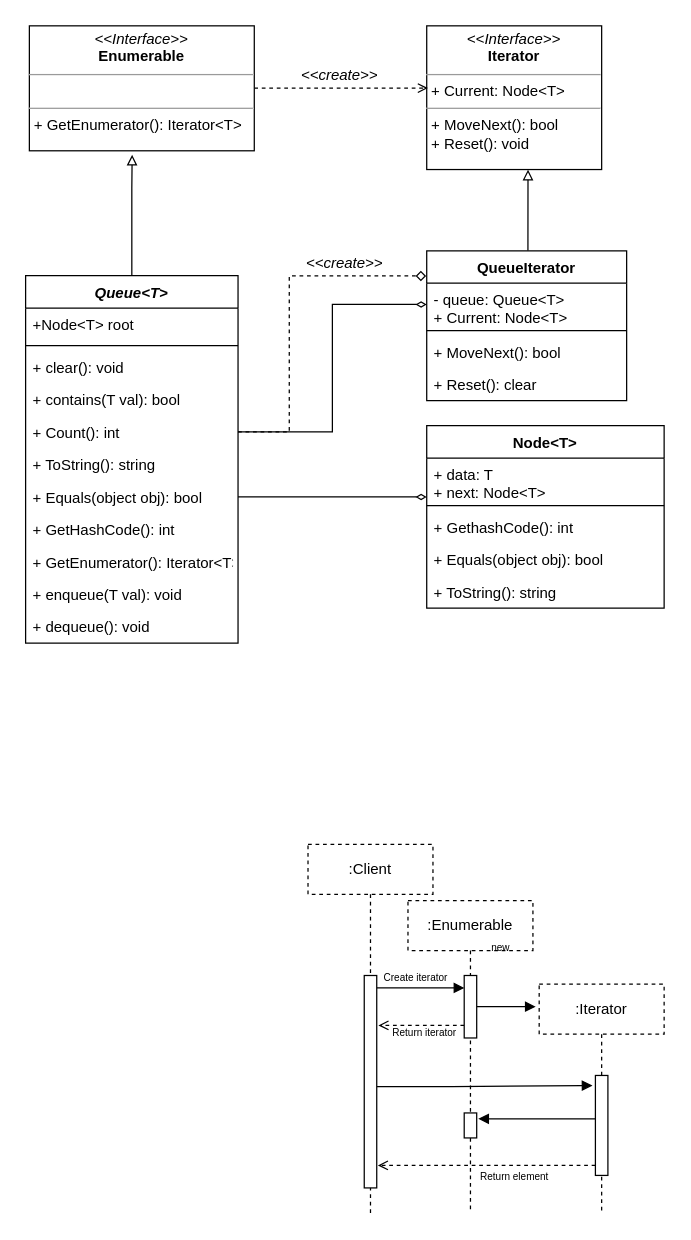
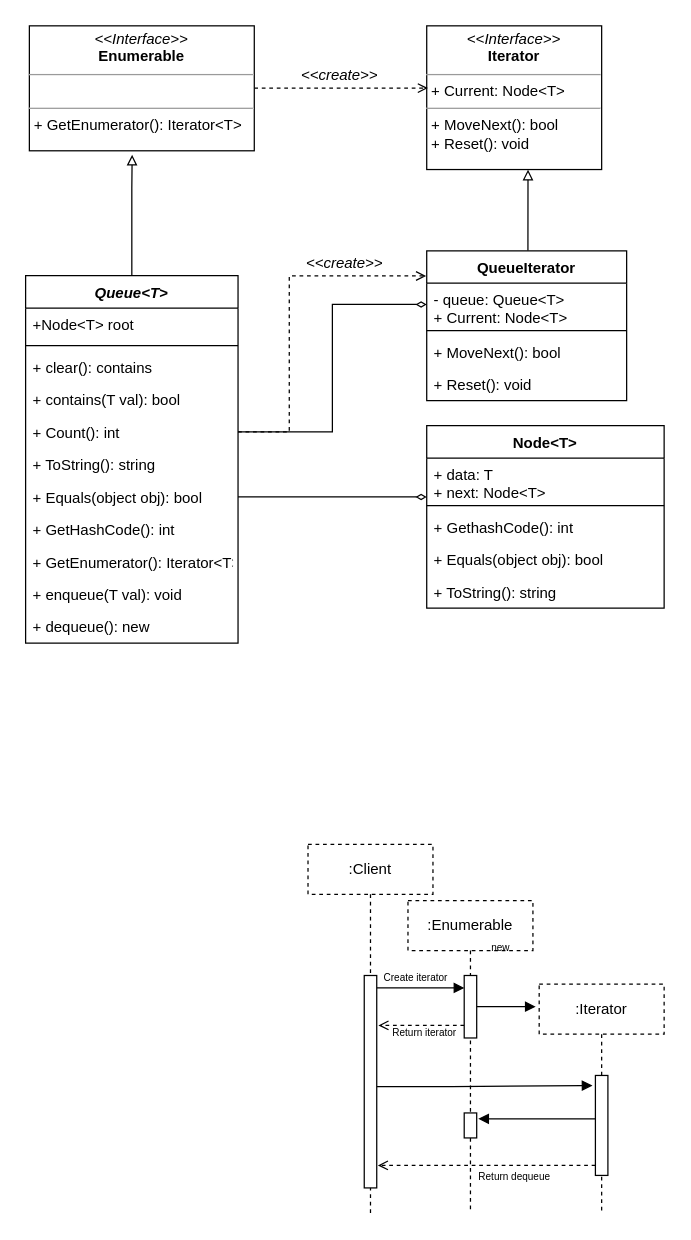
  <mxCell id="0" />
  <mxCell id="1" parent="0" />
  <mxCell id="2" value=":Enumerable" style="shape=umlLifeline;perimeter=lifelinePerimeter;whiteSpace=wrap;html=1;container=1;collapsible=0;recursiveResize=0;outlineConnect=0;dashed=1;" vertex="1" parent="1"><mxGeometry x="326" y="720" width="100" height="250" as="geometry" /></mxCell>
  <mxCell id="3" value=":Client" style="shape=umlLifeline;perimeter=lifelinePerimeter;whiteSpace=wrap;html=1;container=1;collapsible=0;recursiveResize=0;outlineConnect=0;dashed=1;" vertex="1" parent="1"><mxGeometry x="246" y="675" width="100" height="295" as="geometry" /></mxCell>
  <mxCell id="4" style="edgeStyle=orthogonalEdgeStyle;rounded=0;orthogonalLoop=1;jettySize=auto;html=1;exitX=0.5;exitY=0;exitDx=0;exitDy=0;entryX=0.457;entryY=1.032;entryDx=0;entryDy=0;entryPerimeter=0;endArrow=block;endFill=0;" edge="1" parent="1" source="5" target="31"><mxGeometry relative="1" as="geometry"><Array as="points"><mxPoint x="105" y="150" /><mxPoint x="105" y="150" /></Array></mxGeometry></mxCell>
  <mxCell id="5" value="Queue&lt;T&gt;" style="swimlane;fontStyle=3;align=center;verticalAlign=top;childLayout=stackLayout;horizontal=1;startSize=26;horizontalStack=0;resizeParent=1;resizeLast=0;collapsible=1;marginBottom=0;rounded=0;shadow=0;strokeWidth=1;" parent="1" vertex="1"><mxGeometry x="20" y="220" width="170" height="294" as="geometry"><mxRectangle x="230" y="140" width="160" height="26" as="alternateBounds" /></mxGeometry></mxCell>
  <mxCell id="6" value="+Node&lt;T&gt; root" style="text;align=left;verticalAlign=top;spacingLeft=4;spacingRight=4;overflow=hidden;rotatable=0;points=[[0,0.5],[1,0.5]];portConstraint=eastwest;" parent="5" vertex="1"><mxGeometry y="26" width="170" height="26" as="geometry" /></mxCell>
  <mxCell id="7" value="" style="line;html=1;strokeWidth=1;align=left;verticalAlign=middle;spacingTop=-1;spacingLeft=3;spacingRight=3;rotatable=0;labelPosition=right;points=[];portConstraint=eastwest;" parent="5" vertex="1"><mxGeometry y="52" width="170" height="8" as="geometry" /></mxCell>
- <mxCell id="8" value="+ clear(): void&#10;&#10;" style="text;align=left;verticalAlign=top;spacingLeft=4;spacingRight=4;overflow=hidden;rotatable=0;points=[[0,0.5],[1,0.5]];portConstraint=eastwest;" parent="5" vertex="1"><mxGeometry y="60" width="170" height="26" as="geometry" /></mxCell>
+ <mxCell id="8" value="+ clear(): contains&#10;&#10;" style="text;align=left;verticalAlign=top;spacingLeft=4;spacingRight=4;overflow=hidden;rotatable=0;points=[[0,0.5],[1,0.5]];portConstraint=eastwest;" parent="5" vertex="1"><mxGeometry y="60" width="170" height="26" as="geometry" /></mxCell>
  <mxCell id="9" value="+ contains(T val): bool&#10;" style="text;align=left;verticalAlign=top;spacingLeft=4;spacingRight=4;overflow=hidden;rotatable=0;points=[[0,0.5],[1,0.5]];portConstraint=eastwest;" vertex="1" parent="5"><mxGeometry y="86" width="170" height="26" as="geometry" /></mxCell>
  <mxCell id="10" value="+ Count(): int&#10;" style="text;align=left;verticalAlign=top;spacingLeft=4;spacingRight=4;overflow=hidden;rotatable=0;points=[[0,0.5],[1,0.5]];portConstraint=eastwest;" vertex="1" parent="5"><mxGeometry y="112" width="170" height="26" as="geometry" /></mxCell>
  <mxCell id="11" value="+ ToString(): string&#10;" style="text;align=left;verticalAlign=top;spacingLeft=4;spacingRight=4;overflow=hidden;rotatable=0;points=[[0,0.5],[1,0.5]];portConstraint=eastwest;" vertex="1" parent="5"><mxGeometry y="138" width="170" height="26" as="geometry" /></mxCell>
  <mxCell id="12" value="+ Equals(object obj): bool" style="text;align=left;verticalAlign=top;spacingLeft=4;spacingRight=4;overflow=hidden;rotatable=0;points=[[0,0.5],[1,0.5]];portConstraint=eastwest;" vertex="1" parent="5"><mxGeometry y="164" width="170" height="26" as="geometry" /></mxCell>
  <mxCell id="13" value="+ GetHashCode(): int" style="text;align=left;verticalAlign=top;spacingLeft=4;spacingRight=4;overflow=hidden;rotatable=0;points=[[0,0.5],[1,0.5]];portConstraint=eastwest;" vertex="1" parent="5"><mxGeometry y="190" width="170" height="26" as="geometry" /></mxCell>
  <mxCell id="14" value="+ GetEnumerator(): Iterator&lt;T&gt;" style="text;align=left;verticalAlign=top;spacingLeft=4;spacingRight=4;overflow=hidden;rotatable=0;points=[[0,0.5],[1,0.5]];portConstraint=eastwest;" vertex="1" parent="5"><mxGeometry y="216" width="170" height="26" as="geometry" /></mxCell>
  <mxCell id="15" value="+ enqueue(T val): void" style="text;align=left;verticalAlign=top;spacingLeft=4;spacingRight=4;overflow=hidden;rotatable=0;points=[[0,0.5],[1,0.5]];portConstraint=eastwest;" vertex="1" parent="5"><mxGeometry y="242" width="170" height="26" as="geometry" /></mxCell>
- <mxCell id="16" value="+ dequeue(): void" style="text;align=left;verticalAlign=top;spacingLeft=4;spacingRight=4;overflow=hidden;rotatable=0;points=[[0,0.5],[1,0.5]];portConstraint=eastwest;" vertex="1" parent="5"><mxGeometry y="268" width="170" height="26" as="geometry" /></mxCell>
+ <mxCell id="16" value="+ dequeue(): new" style="text;align=left;verticalAlign=top;spacingLeft=4;spacingRight=4;overflow=hidden;rotatable=0;points=[[0,0.5],[1,0.5]];portConstraint=eastwest;" vertex="1" parent="5"><mxGeometry y="268" width="170" height="26" as="geometry" /></mxCell>
  <mxCell id="17" style="edgeStyle=orthogonalEdgeStyle;rounded=0;orthogonalLoop=1;jettySize=auto;html=1;entryX=0.579;entryY=1.001;entryDx=0;entryDy=0;entryPerimeter=0;endArrow=block;endFill=0;" edge="1" parent="1" source="18" target="29"><mxGeometry relative="1" as="geometry"><Array as="points"><mxPoint x="422" y="190" /><mxPoint x="422" y="190" /></Array></mxGeometry></mxCell>
  <mxCell id="18" value="QueueIterator" style="swimlane;fontStyle=1;align=center;verticalAlign=top;childLayout=stackLayout;horizontal=1;startSize=26;horizontalStack=0;resizeParent=1;resizeParentMax=0;resizeLast=0;collapsible=1;marginBottom=0;" vertex="1" parent="1"><mxGeometry x="341" y="200" width="160" height="120" as="geometry" /></mxCell>
  <mxCell id="19" value="- queue: Queue&lt;T&gt;&#10;+ Current: Node&lt;T&gt;" style="text;strokeColor=none;fillColor=none;align=left;verticalAlign=top;spacingLeft=4;spacingRight=4;overflow=hidden;rotatable=0;points=[[0,0.5],[1,0.5]];portConstraint=eastwest;" vertex="1" parent="18"><mxGeometry y="26" width="160" height="34" as="geometry" /></mxCell>
  <mxCell id="20" value="" style="line;strokeWidth=1;fillColor=none;align=left;verticalAlign=middle;spacingTop=-1;spacingLeft=3;spacingRight=3;rotatable=0;labelPosition=right;points=[];portConstraint=eastwest;" vertex="1" parent="18"><mxGeometry y="60" width="160" height="8" as="geometry" /></mxCell>
  <mxCell id="21" value="+ MoveNext(): bool" style="text;strokeColor=none;fillColor=none;align=left;verticalAlign=top;spacingLeft=4;spacingRight=4;overflow=hidden;rotatable=0;points=[[0,0.5],[1,0.5]];portConstraint=eastwest;" vertex="1" parent="18"><mxGeometry y="68" width="160" height="26" as="geometry" /></mxCell>
- <mxCell id="22" value="+ Reset(): clear" style="text;strokeColor=none;fillColor=none;align=left;verticalAlign=top;spacingLeft=4;spacingRight=4;overflow=hidden;rotatable=0;points=[[0,0.5],[1,0.5]];portConstraint=eastwest;" vertex="1" parent="18"><mxGeometry y="94" width="160" height="26" as="geometry" /></mxCell>
+ <mxCell id="22" value="+ Reset(): void" style="text;strokeColor=none;fillColor=none;align=left;verticalAlign=top;spacingLeft=4;spacingRight=4;overflow=hidden;rotatable=0;points=[[0,0.5],[1,0.5]];portConstraint=eastwest;" vertex="1" parent="18"><mxGeometry y="94" width="160" height="26" as="geometry" /></mxCell>
  <mxCell id="23" value="Node&lt;T&gt;" style="swimlane;fontStyle=1;align=center;verticalAlign=top;childLayout=stackLayout;horizontal=1;startSize=26;horizontalStack=0;resizeParent=1;resizeParentMax=0;resizeLast=0;collapsible=1;marginBottom=0;" vertex="1" parent="1"><mxGeometry x="341" y="340" width="190" height="146" as="geometry" /></mxCell>
  <mxCell id="24" value="+ data: T&#10;+ next: Node&lt;T&gt;" style="text;strokeColor=none;fillColor=none;align=left;verticalAlign=top;spacingLeft=4;spacingRight=4;overflow=hidden;rotatable=0;points=[[0,0.5],[1,0.5]];portConstraint=eastwest;" vertex="1" parent="23"><mxGeometry y="26" width="190" height="34" as="geometry" /></mxCell>
  <mxCell id="25" value="" style="line;strokeWidth=1;fillColor=none;align=left;verticalAlign=middle;spacingTop=-1;spacingLeft=3;spacingRight=3;rotatable=0;labelPosition=right;points=[];portConstraint=eastwest;" vertex="1" parent="23"><mxGeometry y="60" width="190" height="8" as="geometry" /></mxCell>
  <mxCell id="26" value="+ GethashCode(): int" style="text;strokeColor=none;fillColor=none;align=left;verticalAlign=top;spacingLeft=4;spacingRight=4;overflow=hidden;rotatable=0;points=[[0,0.5],[1,0.5]];portConstraint=eastwest;" vertex="1" parent="23"><mxGeometry y="68" width="190" height="26" as="geometry" /></mxCell>
  <mxCell id="27" value="+ Equals(object obj): bool" style="text;strokeColor=none;fillColor=none;align=left;verticalAlign=top;spacingLeft=4;spacingRight=4;overflow=hidden;rotatable=0;points=[[0,0.5],[1,0.5]];portConstraint=eastwest;" vertex="1" parent="23"><mxGeometry y="94" width="190" height="26" as="geometry" /></mxCell>
  <mxCell id="28" value="+ ToString(): string" style="text;strokeColor=none;fillColor=none;align=left;verticalAlign=top;spacingLeft=4;spacingRight=4;overflow=hidden;rotatable=0;points=[[0,0.5],[1,0.5]];portConstraint=eastwest;" vertex="1" parent="23"><mxGeometry y="120" width="190" height="26" as="geometry" /></mxCell>
  <mxCell id="29" value="&lt;p style=&quot;margin: 0px ; margin-top: 4px ; text-align: center&quot;&gt;&lt;i&gt;&amp;lt;&amp;lt;Interface&amp;gt;&amp;gt;&lt;/i&gt;&lt;br&gt;&lt;b&gt;Iterator&lt;/b&gt;&lt;/p&gt;&lt;hr size=&quot;1&quot;&gt;&lt;p style=&quot;margin: 0px ; margin-left: 4px&quot;&gt;+ Current: Node&amp;lt;T&amp;gt;&lt;br&gt;&lt;/p&gt;&lt;hr size=&quot;1&quot;&gt;&lt;p style=&quot;margin: 0px ; margin-left: 4px&quot;&gt;+ MoveNext(): bool&lt;br&gt;+ Reset(): void&lt;/p&gt;" style="verticalAlign=top;align=left;overflow=fill;fontSize=12;fontFamily=Helvetica;html=1;" vertex="1" parent="1"><mxGeometry x="341" y="20" width="140" height="115" as="geometry" /></mxCell>
  <mxCell id="30" style="edgeStyle=orthogonalEdgeStyle;rounded=0;orthogonalLoop=1;jettySize=auto;html=1;entryX=0.007;entryY=0.433;entryDx=0;entryDy=0;entryPerimeter=0;dashed=1;endArrow=open;endFill=0;" edge="1" parent="1" source="31" target="29"><mxGeometry relative="1" as="geometry"><Array as="points"><mxPoint x="272" y="70" /></Array></mxGeometry></mxCell>
  <mxCell id="31" value="&lt;p style=&quot;margin: 0px ; margin-top: 4px ; text-align: center&quot;&gt;&lt;i&gt;&amp;lt;&amp;lt;Interface&amp;gt;&amp;gt;&lt;/i&gt;&lt;br&gt;&lt;b&gt;Enumerable&lt;/b&gt;&lt;/p&gt;&lt;hr size=&quot;1&quot;&gt;&lt;p style=&quot;margin: 0px ; margin-left: 4px&quot;&gt;&lt;br&gt;&lt;/p&gt;&lt;hr size=&quot;1&quot;&gt;&lt;p style=&quot;margin: 0px ; margin-left: 4px&quot;&gt;+&amp;nbsp;GetEnumerator(): Iterator&amp;lt;T&amp;gt;&lt;/p&gt;" style="verticalAlign=top;align=left;overflow=fill;fontSize=12;fontFamily=Helvetica;html=1;" vertex="1" parent="1"><mxGeometry x="23" y="20" width="180" height="100" as="geometry" /></mxCell>
  <mxCell id="32" style="edgeStyle=orthogonalEdgeStyle;rounded=0;orthogonalLoop=1;jettySize=auto;html=1;exitX=1;exitY=0.5;exitDx=0;exitDy=0;entryX=0;entryY=0.5;entryDx=0;entryDy=0;endArrow=diamondThin;endFill=0;" edge="1" parent="1" source="10" target="19"><mxGeometry relative="1" as="geometry" /></mxCell>
- <mxCell id="33" style="edgeStyle=orthogonalEdgeStyle;rounded=0;orthogonalLoop=1;jettySize=auto;html=1;exitX=1;exitY=0.5;exitDx=0;exitDy=0;entryX=-0.003;entryY=0.168;entryDx=0;entryDy=0;entryPerimeter=0;dashed=1;endArrow=diamond;endFill=0;" edge="1" parent="1" source="10" target="18"><mxGeometry relative="1" as="geometry"><Array as="points"><mxPoint x="231" y="345" /><mxPoint x="231" y="220" /></Array></mxGeometry></mxCell>
+ <mxCell id="33" style="edgeStyle=orthogonalEdgeStyle;rounded=0;orthogonalLoop=1;jettySize=auto;html=1;exitX=1;exitY=0.5;exitDx=0;exitDy=0;entryX=-0.003;entryY=0.168;entryDx=0;entryDy=0;entryPerimeter=0;dashed=1;endArrow=open;endFill=0;" edge="1" parent="1" source="10" target="18"><mxGeometry relative="1" as="geometry"><Array as="points"><mxPoint x="231" y="345" /><mxPoint x="231" y="220" /></Array></mxGeometry></mxCell>
  <mxCell id="34" style="edgeStyle=orthogonalEdgeStyle;rounded=0;orthogonalLoop=1;jettySize=auto;html=1;entryX=0;entryY=0.912;entryDx=0;entryDy=0;entryPerimeter=0;endArrow=diamondThin;endFill=0;" edge="1" parent="1" source="12" target="24"><mxGeometry relative="1" as="geometry" /></mxCell>
  <mxCell id="35" value="&lt;i&gt;&amp;lt;&amp;lt;create&amp;gt;&amp;gt;&lt;/i&gt;" style="text;html=1;resizable=0;autosize=1;align=center;verticalAlign=middle;points=[];fillColor=none;strokeColor=none;rounded=0;" vertex="1" parent="1"><mxGeometry x="231" y="50" width="80" height="20" as="geometry" /></mxCell>
  <mxCell id="36" value="&lt;i&gt;&amp;lt;&amp;lt;create&amp;gt;&amp;gt;&lt;/i&gt;" style="text;html=1;resizable=0;autosize=1;align=center;verticalAlign=middle;points=[];fillColor=none;strokeColor=none;rounded=0;" vertex="1" parent="1"><mxGeometry x="235" y="200" width="80" height="20" as="geometry" /></mxCell>
  <mxCell id="37" style="edgeStyle=orthogonalEdgeStyle;rounded=0;orthogonalLoop=1;jettySize=auto;html=1;entryX=0.012;entryY=0.199;entryDx=0;entryDy=0;entryPerimeter=0;endArrow=block;endFill=1;" edge="1" parent="1" source="39" target="42"><mxGeometry relative="1" as="geometry"><Array as="points"><mxPoint x="341" y="790" /><mxPoint x="341" y="790" /></Array></mxGeometry></mxCell>
  <mxCell id="38" style="edgeStyle=orthogonalEdgeStyle;rounded=0;orthogonalLoop=1;jettySize=auto;html=1;entryX=-0.236;entryY=0.101;entryDx=0;entryDy=0;entryPerimeter=0;endArrow=block;endFill=1;" edge="1" parent="1" source="39" target="51"><mxGeometry relative="1" as="geometry"><Array as="points"><mxPoint x="361" y="869" /><mxPoint x="361" y="869" /></Array></mxGeometry></mxCell>
  <mxCell id="39" value="" style="html=1;points=[];perimeter=orthogonalPerimeter;" vertex="1" parent="1"><mxGeometry x="291" y="780" width="10" height="170" as="geometry" /></mxCell>
  <mxCell id="40" style="edgeStyle=orthogonalEdgeStyle;rounded=0;orthogonalLoop=1;jettySize=auto;html=1;entryX=1.132;entryY=0.235;entryDx=0;entryDy=0;entryPerimeter=0;endArrow=open;endFill=0;dashed=1;" edge="1" parent="1" source="42" target="39"><mxGeometry relative="1" as="geometry"><Array as="points"><mxPoint x="351" y="820" /><mxPoint x="351" y="820" /></Array></mxGeometry></mxCell>
  <mxCell id="41" style="edgeStyle=orthogonalEdgeStyle;rounded=0;orthogonalLoop=1;jettySize=auto;html=1;entryX=-0.024;entryY=0.624;entryDx=0;entryDy=0;entryPerimeter=0;endArrow=block;endFill=1;" edge="1" parent="1" source="42"><mxGeometry relative="1" as="geometry"><mxPoint x="428.2" y="804.96" as="targetPoint" /></mxGeometry></mxCell>
  <mxCell id="42" value="" style="html=1;points=[];perimeter=orthogonalPerimeter;" vertex="1" parent="1"><mxGeometry x="371" y="780" width="10" height="50" as="geometry" /></mxCell>
  <mxCell id="43" value="" style="html=1;points=[];perimeter=orthogonalPerimeter;" vertex="1" parent="1"><mxGeometry x="371" y="890" width="10" height="20" as="geometry" /></mxCell>
  <mxCell id="44" style="edgeStyle=orthogonalEdgeStyle;rounded=0;orthogonalLoop=1;jettySize=auto;html=1;entryX=1.126;entryY=0.233;entryDx=0;entryDy=0;entryPerimeter=0;endArrow=block;endFill=1;" edge="1" parent="1" source="51" target="43"><mxGeometry relative="1" as="geometry"><Array as="points"><mxPoint x="420" y="895" /></Array></mxGeometry></mxCell>
  <mxCell id="45" style="edgeStyle=orthogonalEdgeStyle;rounded=0;orthogonalLoop=1;jettySize=auto;html=1;entryX=1.089;entryY=0.894;entryDx=0;entryDy=0;entryPerimeter=0;dashed=1;endArrow=open;endFill=0;" edge="1" parent="1" source="51" target="39"><mxGeometry relative="1" as="geometry"><Array as="points"><mxPoint x="421" y="932" /><mxPoint x="421" y="932" /></Array></mxGeometry></mxCell>
  <mxCell id="46" value="&lt;font style=&quot;font-size: 8px&quot;&gt;Create iterator&lt;/font&gt;" style="text;html=1;resizable=0;autosize=1;align=center;verticalAlign=middle;points=[];fillColor=none;strokeColor=none;rounded=0;" vertex="1" parent="1"><mxGeometry x="297" y="771" width="70" height="20" as="geometry" /></mxCell>
  <mxCell id="47" value="&lt;font style=&quot;font-size: 8px&quot;&gt;Return iterator&lt;/font&gt;" style="text;html=1;resizable=0;autosize=1;align=center;verticalAlign=middle;points=[];fillColor=none;strokeColor=none;rounded=0;dashed=1;" vertex="1" parent="1"><mxGeometry x="304" y="815" width="70" height="20" as="geometry" /></mxCell>
  <mxCell id="48" value="&lt;font style=&quot;font-size: 8px&quot;&gt;new&amp;nbsp;&lt;/font&gt;" style="text;html=1;resizable=0;autosize=1;align=center;verticalAlign=middle;points=[];fillColor=none;strokeColor=none;rounded=0;" vertex="1" parent="1"><mxGeometry x="386" y="747" width="30" height="20" as="geometry" /></mxCell>
- <mxCell id="49" value="&lt;font style=&quot;font-size: 8px&quot;&gt;Return element&lt;/font&gt;" style="text;html=1;resizable=0;autosize=1;align=center;verticalAlign=middle;points=[];fillColor=none;strokeColor=none;rounded=0;" vertex="1" parent="1"><mxGeometry x="376" y="930" width="70" height="20" as="geometry" /></mxCell>
+ <mxCell id="49" value="&lt;font style=&quot;font-size: 8px&quot;&gt;Return dequeue&lt;/font&gt;" style="text;html=1;resizable=0;autosize=1;align=center;verticalAlign=middle;points=[];fillColor=none;strokeColor=none;rounded=0;" vertex="1" parent="1"><mxGeometry x="376" y="930" width="70" height="20" as="geometry" /></mxCell>
  <mxCell id="50" value=":Iterator" style="shape=umlLifeline;perimeter=lifelinePerimeter;whiteSpace=wrap;html=1;container=1;collapsible=0;recursiveResize=0;outlineConnect=0;dashed=1;" vertex="1" parent="1"><mxGeometry x="431" y="787" width="100" height="183" as="geometry" /></mxCell>
  <mxCell id="51" value="" style="html=1;points=[];perimeter=orthogonalPerimeter;" vertex="1" parent="50"><mxGeometry x="45" y="73" width="10" height="80" as="geometry" /></mxCell>
